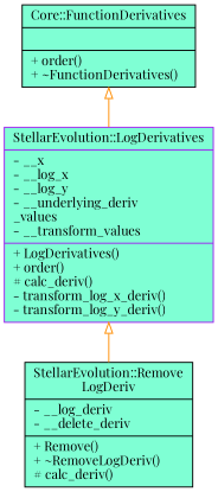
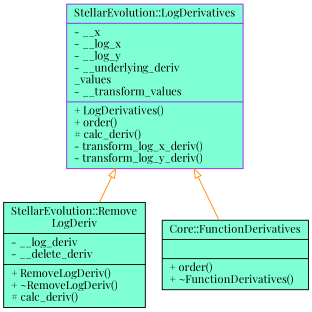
  digraph {
    fontname="Playfair Display"
    node [color=black fillcolor=aquamarine fontname="Playfair Display" fontsize=12 shape=record style=filled]
    edge [arrowtail=onormal color=darkorange dir=back fontname="Playfair Display" fontsize=12 labelfontname=Helvetica labelfontsize=12 style=solid]
-   n1 [fontcolor=black height=0.2 label="{StellarEvolution::Remove\lLogDeriv\n|- __log_deriv\l- __delete_deriv\l|+ Remove()\l+ ~RemoveLogDeriv()\l# calc_deriv()\l}" width=0.4]
+   n1 [fontcolor=black height=0.2 label="{StellarEvolution::Remove\lLogDeriv\n|- __log_deriv\l- __delete_deriv\l|+ RemoveLogDeriv()\l+ ~RemoveLogDeriv()\l# calc_deriv()\l}" width=0.4]
    n2 [color=purple height=0.2 label="{StellarEvolution::LogDerivatives\n|- __x\l- __log_x\l- __log_y\l- __underlying_deriv\l_values\l- __transform_values\l|+ LogDerivatives()\l+ order()\l# calc_deriv()\l- transform_log_x_deriv()\l- transform_log_y_deriv()\l}" width=0.4]
    n3 [height=0.2 label="{Core::FunctionDerivatives\n||+ order()\l+ ~FunctionDerivatives()\l}" width=0.4]
    n2 -> n1
-   n3 -> n2
+   n2 -> n3
  }
